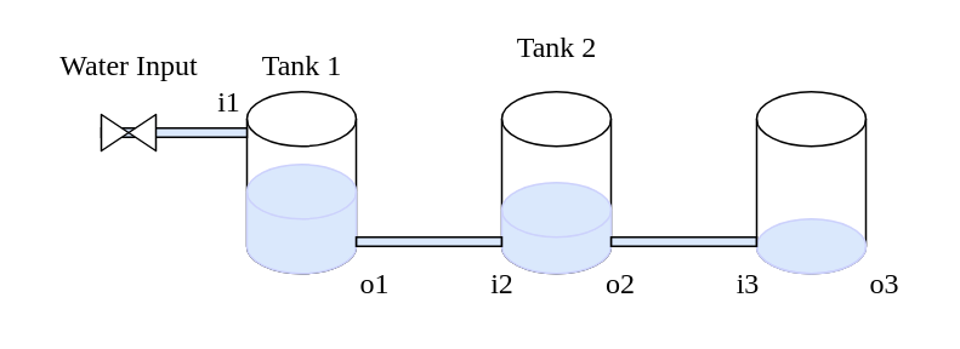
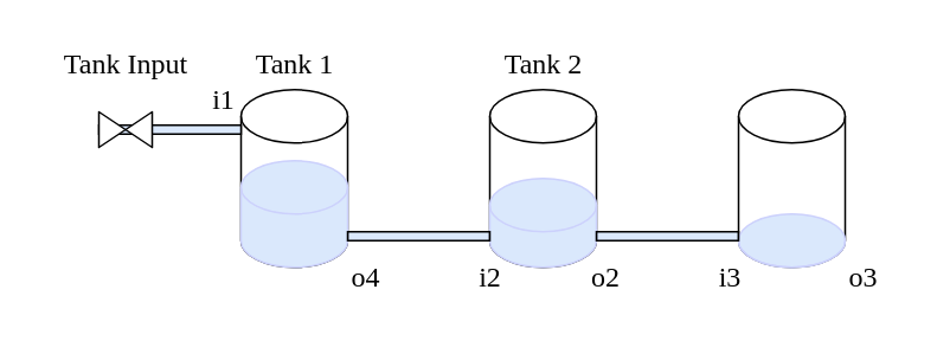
  <mxCell id="0" />
  <mxCell id="1" parent="0" />
  <mxCell id="2" value="" style="rounded=0;whiteSpace=wrap;html=1;fillColor=#dae8fc;strokeColor=none;" parent="1" vertex="1"><mxGeometry x="195" y="130" width="80" height="5" as="geometry" /></mxCell>
  <mxCell id="3" value="" style="rounded=0;whiteSpace=wrap;html=1;fillColor=#dae8fc;strokeColor=none;" parent="1" vertex="1"><mxGeometry x="335" y="130" width="80" height="5" as="geometry" /></mxCell>
  <mxCell id="4" value="" style="shape=cylinder3;whiteSpace=wrap;html=1;boundedLbl=1;backgroundOutline=1;size=15;fillColor=none;" parent="1" vertex="1"><mxGeometry x="135" y="50" width="60" height="100" as="geometry" /></mxCell>
  <mxCell id="5" value="" style="shape=cylinder3;whiteSpace=wrap;html=1;boundedLbl=1;backgroundOutline=1;size=15;fillColor=#DAE8FC;strokeColor=#CCD1FC;" parent="1" vertex="1"><mxGeometry x="135" y="90" width="60" height="60" as="geometry" /></mxCell>
  <mxCell id="6" value="" style="shape=cylinder3;whiteSpace=wrap;html=1;boundedLbl=1;backgroundOutline=1;size=15;fillColor=none;" parent="1" vertex="1"><mxGeometry x="275" y="50" width="60" height="100" as="geometry" /></mxCell>
  <mxCell id="7" value="" style="shape=cylinder3;whiteSpace=wrap;html=1;boundedLbl=1;backgroundOutline=1;size=15;fillColor=none;" parent="1" vertex="1"><mxGeometry x="415" y="50" width="60" height="100" as="geometry" /></mxCell>
  <mxCell id="8" value="" style="shape=cylinder3;whiteSpace=wrap;html=1;boundedLbl=1;backgroundOutline=1;size=15;fillColor=#DAE8FC;strokeColor=#CCD1FC;" parent="1" vertex="1"><mxGeometry x="275" y="100" width="60" height="50" as="geometry" /></mxCell>
  <mxCell id="9" value="" style="shape=cylinder3;whiteSpace=wrap;html=1;boundedLbl=1;backgroundOutline=1;size=15;fillColor=#DAE8FC;strokeColor=#CCD1FC;" parent="1" vertex="1"><mxGeometry x="415" y="120" width="60" height="30" as="geometry" /></mxCell>
  <mxCell id="10" value="" style="rounded=0;whiteSpace=wrap;html=1;fillColor=none;" parent="1" vertex="1"><mxGeometry x="195" y="130" width="80" height="5" as="geometry" /></mxCell>
  <mxCell id="11" value="" style="rounded=0;whiteSpace=wrap;html=1;fillColor=none;" parent="1" vertex="1"><mxGeometry x="335" y="130" width="80" height="5" as="geometry" /></mxCell>
  <mxCell id="12" value="Tank 1" style="text;html=1;align=center;verticalAlign=middle;resizable=0;points=[];autosize=1;strokeColor=none;fillColor=none;fontFamily=Times New Roman;fontSize=16;" parent="1" vertex="1"><mxGeometry x="130" y="20" width="70" height="30" as="geometry" /></mxCell>
- <mxCell id="13" value="Tank 2" style="text;html=1;align=center;verticalAlign=middle;resizable=0;points=[];autosize=1;strokeColor=none;fillColor=none;fontFamily=Times New Roman;fontSize=16;" parent="1" vertex="1"><mxGeometry x="270" y="10" width="70" height="30" as="geometry" /></mxCell>
+ <mxCell id="13" value="Tank 2" style="text;html=1;align=center;verticalAlign=middle;resizable=0;points=[];autosize=1;strokeColor=none;fillColor=none;fontFamily=Times New Roman;fontSize=16;" parent="1" vertex="1"><mxGeometry x="270" y="20" width="70" height="30" as="geometry" /></mxCell>
  <mxCell id="14" value="" style="rounded=0;whiteSpace=wrap;html=1;fillColor=#dae8fc;strokeColor=none;" parent="1" vertex="1"><mxGeometry x="55" y="70" width="80" height="5" as="geometry" /></mxCell>
  <mxCell id="15" value="" style="rounded=0;whiteSpace=wrap;html=1;fillColor=none;" parent="1" vertex="1"><mxGeometry x="55" y="70" width="80" height="5" as="geometry" /></mxCell>
  <mxCell id="16" value="" style="verticalLabelPosition=bottom;align=center;html=1;verticalAlign=top;pointerEvents=1;dashed=0;shape=mxgraph.pid2valves.valve;valveType=gate;strokeColor=default;fontFamily=Times New Roman;fontSize=16;fillColor=default;" parent="1" vertex="1"><mxGeometry x="55" y="62.5" width="30" height="20" as="geometry" /></mxCell>
- <mxCell id="17" value="Water Input" style="text;html=1;align=center;verticalAlign=middle;resizable=0;points=[];autosize=1;strokeColor=none;fillColor=none;fontFamily=Times New Roman;fontSize=16;" parent="1" vertex="1"><mxGeometry x="20" y="20" width="100" height="30" as="geometry" /></mxCell>
- <mxCell id="18" value="o1" style="text;html=1;align=center;verticalAlign=middle;resizable=0;points=[];autosize=1;strokeColor=none;fillColor=none;fontFamily=Times New Roman;fontSize=16;" parent="1" vertex="1"><mxGeometry x="185" y="140" width="40" height="30" as="geometry" /></mxCell>
+ <mxCell id="17" value="Tank Input" style="text;html=1;align=center;verticalAlign=middle;resizable=0;points=[];autosize=1;strokeColor=none;fillColor=none;fontFamily=Times New Roman;fontSize=16;" parent="1" vertex="1"><mxGeometry x="20" y="20" width="100" height="30" as="geometry" /></mxCell>
+ <mxCell id="18" value="o4" style="text;html=1;align=center;verticalAlign=middle;resizable=0;points=[];autosize=1;strokeColor=none;fillColor=none;fontFamily=Times New Roman;fontSize=16;" parent="1" vertex="1"><mxGeometry x="185" y="140" width="40" height="30" as="geometry" /></mxCell>
  <mxCell id="19" value="i2" style="text;html=1;align=center;verticalAlign=middle;resizable=0;points=[];autosize=1;strokeColor=none;fillColor=none;fontFamily=Times New Roman;fontSize=16;" parent="1" vertex="1"><mxGeometry x="255" y="140" width="40" height="30" as="geometry" /></mxCell>
  <mxCell id="20" value="o2" style="text;html=1;align=center;verticalAlign=middle;resizable=0;points=[];autosize=1;strokeColor=none;fillColor=none;fontFamily=Times New Roman;fontSize=16;" parent="1" vertex="1"><mxGeometry x="320" y="140" width="40" height="30" as="geometry" /></mxCell>
  <mxCell id="21" value="i3" style="text;html=1;align=center;verticalAlign=middle;resizable=0;points=[];autosize=1;strokeColor=none;fillColor=none;fontFamily=Times New Roman;fontSize=16;" parent="1" vertex="1"><mxGeometry x="390" y="140" width="40" height="30" as="geometry" /></mxCell>
  <mxCell id="22" value="o3" style="text;html=1;align=center;verticalAlign=middle;resizable=0;points=[];autosize=1;strokeColor=none;fillColor=none;fontFamily=Times New Roman;fontSize=16;" parent="1" vertex="1"><mxGeometry x="465" y="140" width="40" height="30" as="geometry" /></mxCell>
  <mxCell id="23" value="i1" style="text;html=1;align=center;verticalAlign=middle;resizable=0;points=[];autosize=1;strokeColor=none;fillColor=none;fontFamily=Times New Roman;fontSize=16;" parent="1" vertex="1"><mxGeometry x="105" y="40" width="40" height="30" as="geometry" /></mxCell>
